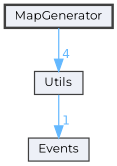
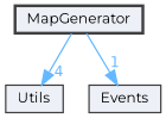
  digraph {
    compound=true
    fontname=Montserrat
    node [color=grey25 fillcolor="#edf0f7" fontname=Montserrat fontsize=10 shape=box style=filled]
    edge [color=steelblue1 fontcolor=steelblue1 fontname=Montserrat fontsize=10 labeldistance=1.5 labelfontname=Helvetica labelfontsize=10]
    n1 [height=0.2 label=MapGenerator style="filled,bold" width=0.4]
    n2 [height=0.2 label=Utils width=0.4]
    n3 [height=0.2 label=Events width=0.4]
    n1 -> n2 [headlabel=4]
-   n2 -> n3 [headlabel=1]
+   n1 -> n3 [headlabel=1]
  }
